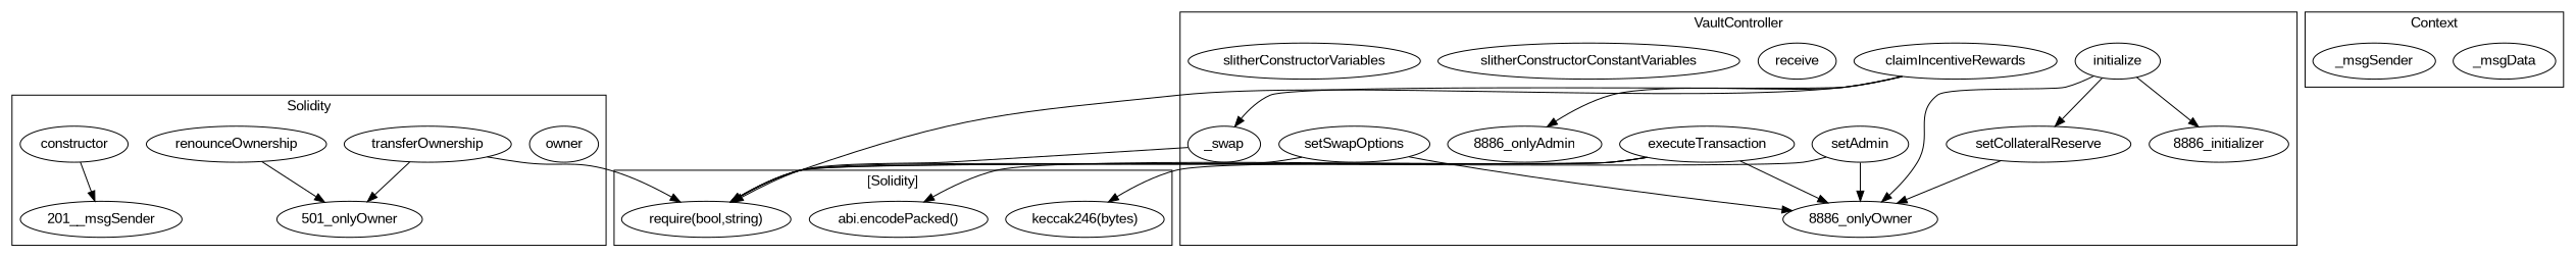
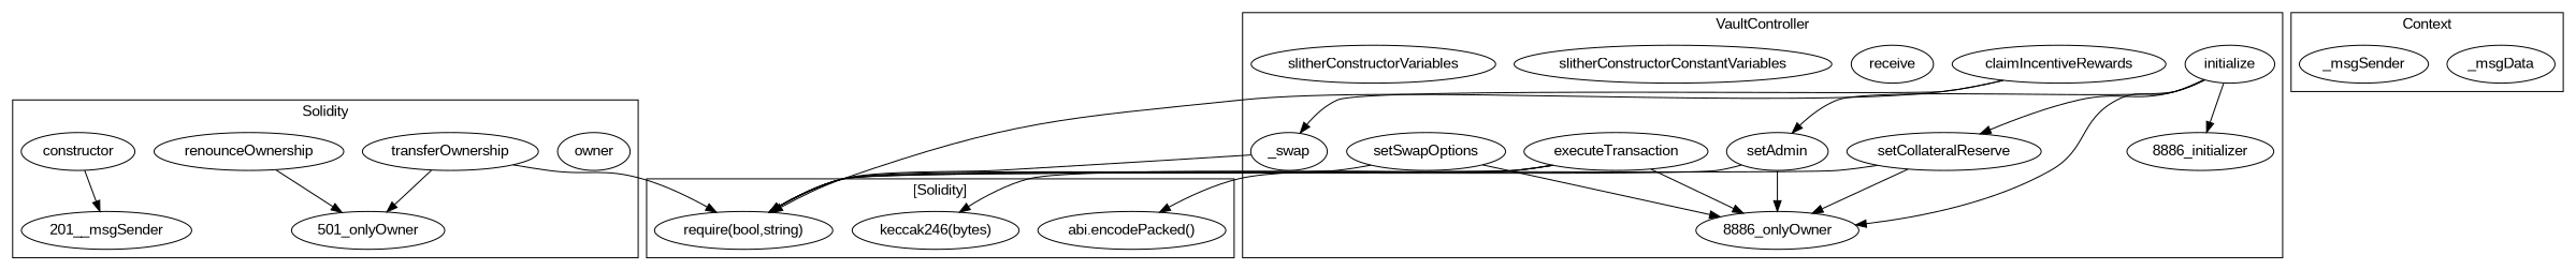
  strict digraph {
    fontname="Liberation Sans"
    node [fontname="Liberation Sans"]
    edge [fontname="Liberation Sans"]
    n1 [label=owner]
    n2 [label=constructor]
    "201__msgSender"
    n4 [label=renounceOwnership]
    n5 [label="501_onlyOwner"]
    n6 [label=transferOwnership]
    n7 [label=_msgData]
    n8 [label=_msgSender]
    n9 [label=claimIncentiveRewards]
    n10 [label=_swap]
-   "8886_onlyAdmin"
    n12 [label=setSwapOptions]
    "8886_onlyOwner"
    n14 [label=initialize]
    n15 [label=setCollateralReserve]
    n16 [label=setAdmin]
    "8886_initializer"
    n18 [label=executeTransaction]
    n19 [label=receive]
    n20 [label=slitherConstructorConstantVariables]
    n21 [label=slitherConstructorVariables]
    "require(bool,string)"
    "abi.encodePacked()"
    n24 [label="keccak246(bytes)"]
    subgraph cluster_1 {
      label=Solidity
      n1
      n2
      "201__msgSender"
      n4
      n5
      n6
    }
    subgraph cluster_2 {
      label=Context
      n7
      n8
    }
    subgraph cluster_3 {
      label=VaultController
      n9
      n10
-     "8886_onlyAdmin"
      n12
      "8886_onlyOwner"
      n14
      n15
      n16
      "8886_initializer"
      n18
      n19
      n20
      n21
    }
    subgraph cluster_4 {
      label="[Solidity]"
      "require(bool,string)"
      "abi.encodePacked()"
      n24
    }
    n2 -> "201__msgSender"
    n4 -> n5
    n6 -> n5
    n6 -> "require(bool,string)"
    n9 -> n10
-   n9 -> "8886_onlyAdmin"
    n9 -> "require(bool,string)"
    n10 -> "require(bool,string)"
    n12 -> "8886_onlyOwner"
    n12 -> "require(bool,string)"
    n14 -> "8886_onlyOwner"
    n14 -> n15
+   n14 -> n16
    n14 -> "8886_initializer"
    n15 -> "8886_onlyOwner"
+   n15 -> "require(bool,string)"
    n16 -> "8886_onlyOwner"
    n16 -> "require(bool,string)"
    n18 -> "8886_onlyOwner"
    n18 -> "require(bool,string)"
    n18 -> "abi.encodePacked()"
    n18 -> n24
  }
